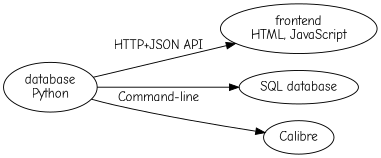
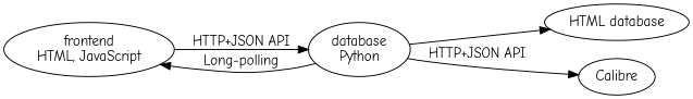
  digraph {
    fontname="Comic Neue"
    rankdir=LR
    node [fontname="Comic Neue"]
    edge [fontname="Comic Neue"]
    n1 [label="frontend\nHTML, JavaScript"]
    n2 [label="database\nPython"]
-   n3 [label="SQL database"]
+   n3 [label="HTML database"]
    Calibre
-   n2 -> n1 [label="HTTP+JSON API"]
+   n1 -> n2 [label="HTTP+JSON API"]
+   n2 -> n1 [label="Long-polling"]
    n2 -> n3
-   n2 -> Calibre [label="Command-line"]
+   n2 -> Calibre [label="HTTP+JSON API"]
  }
